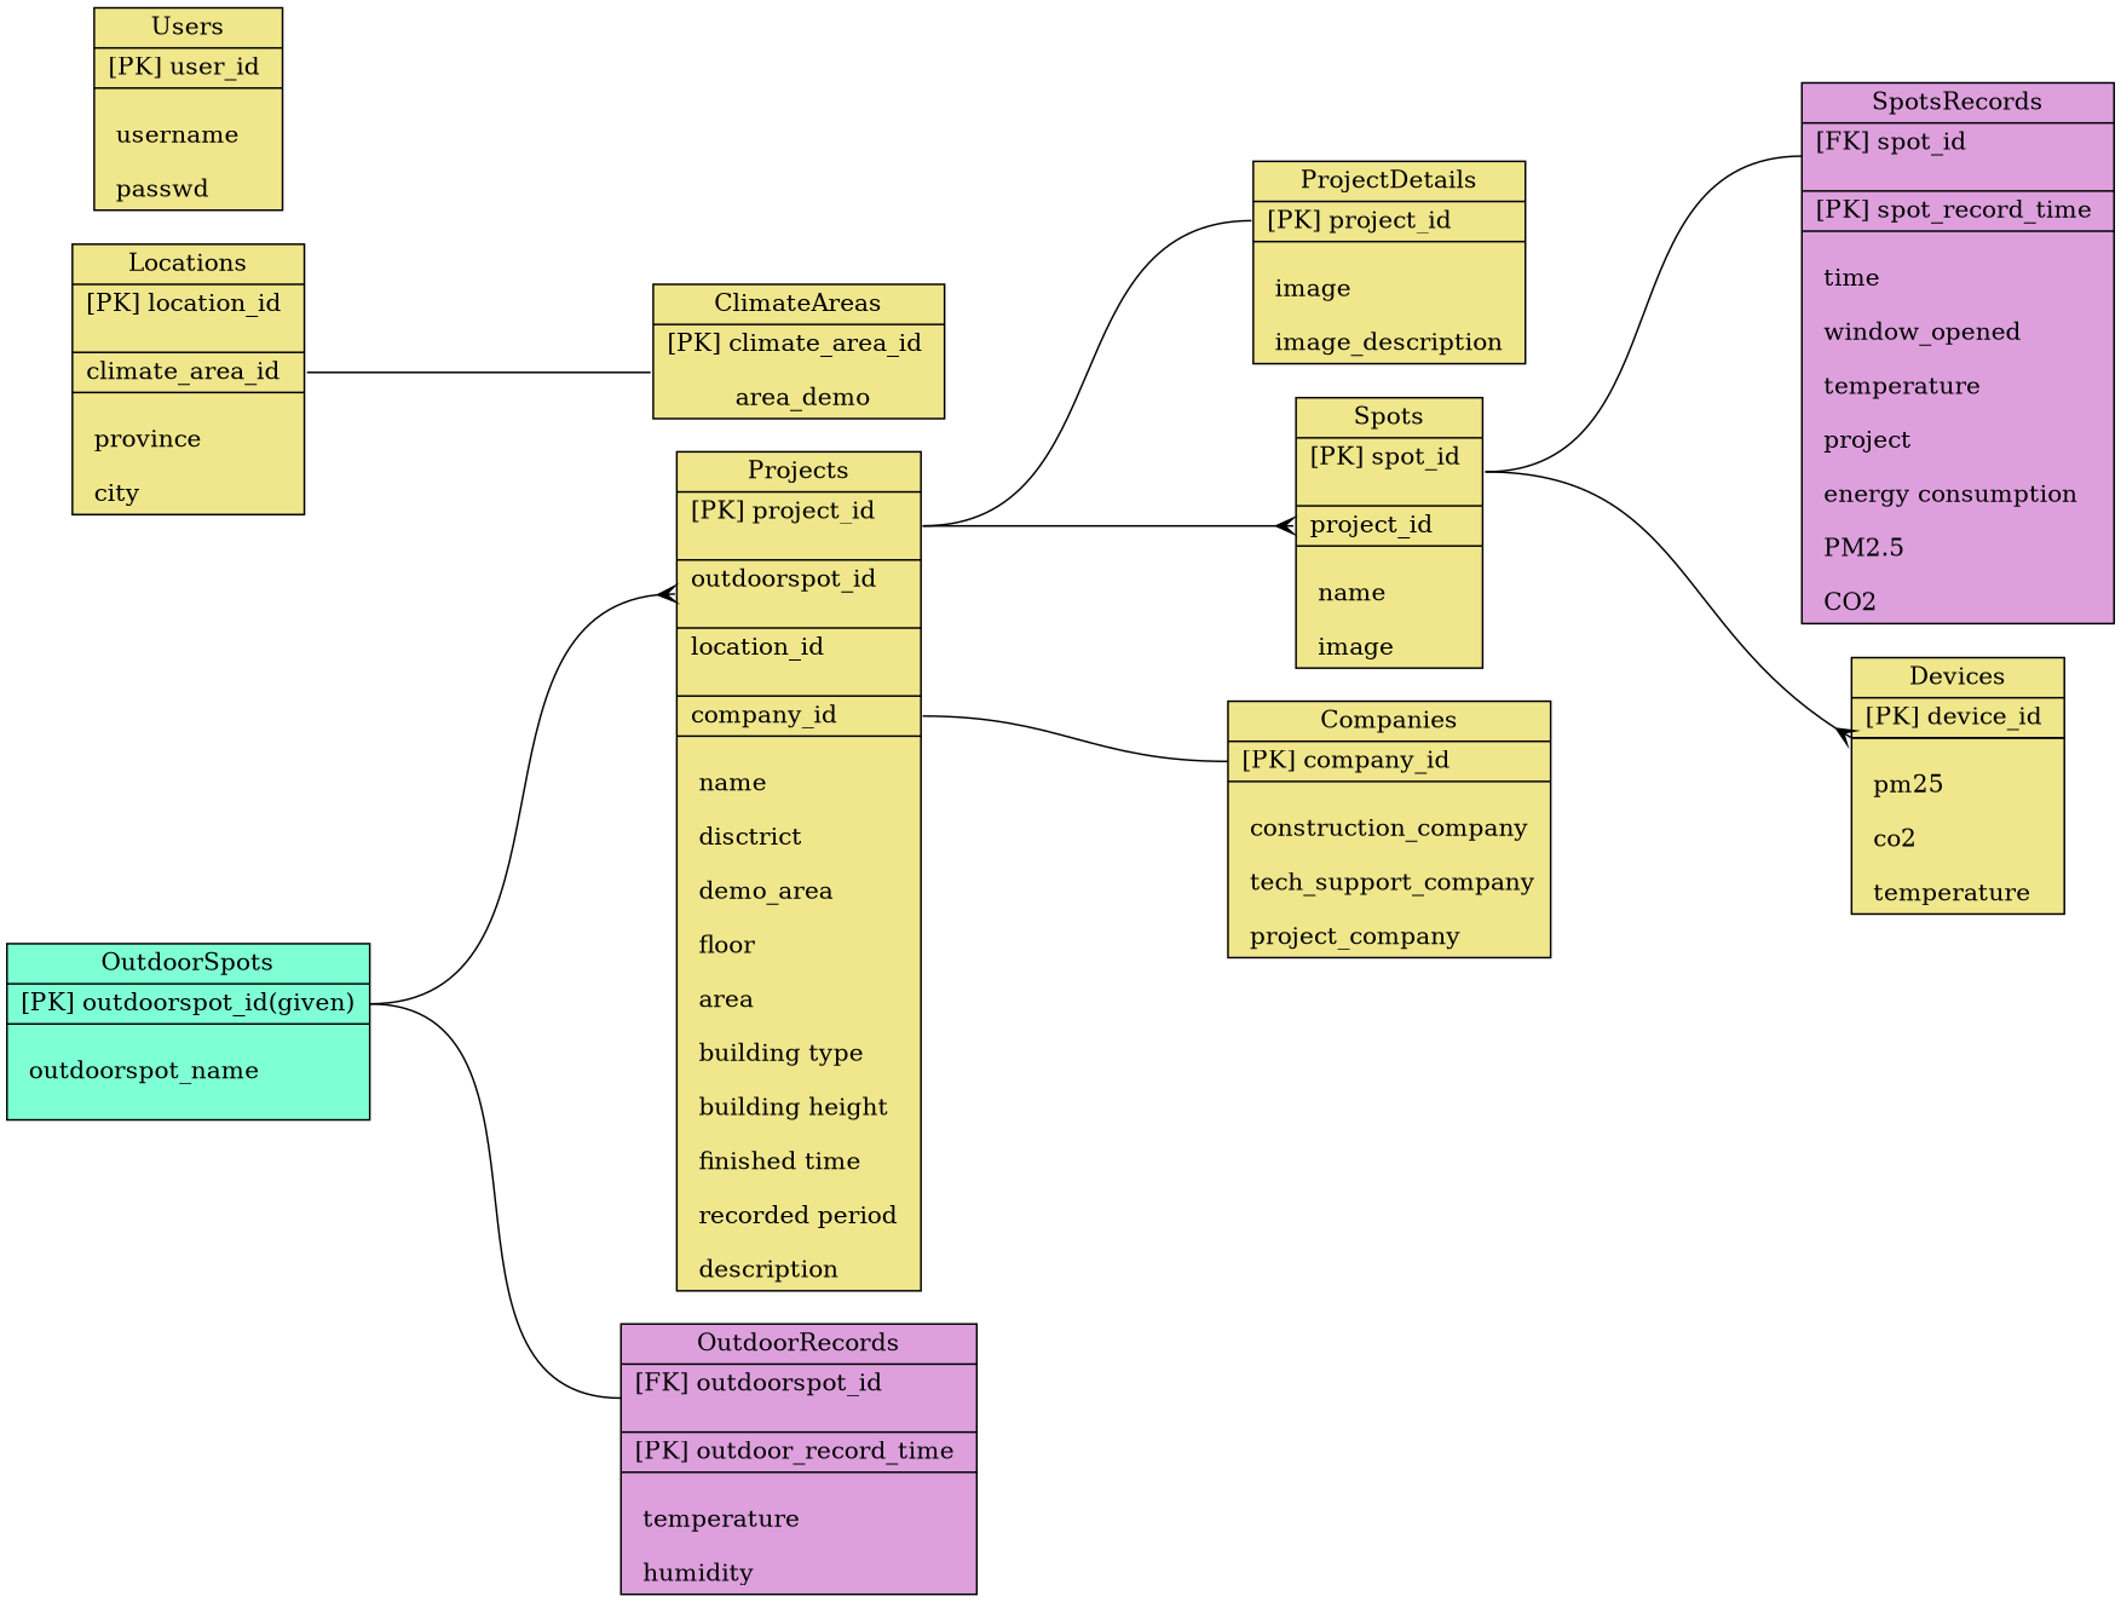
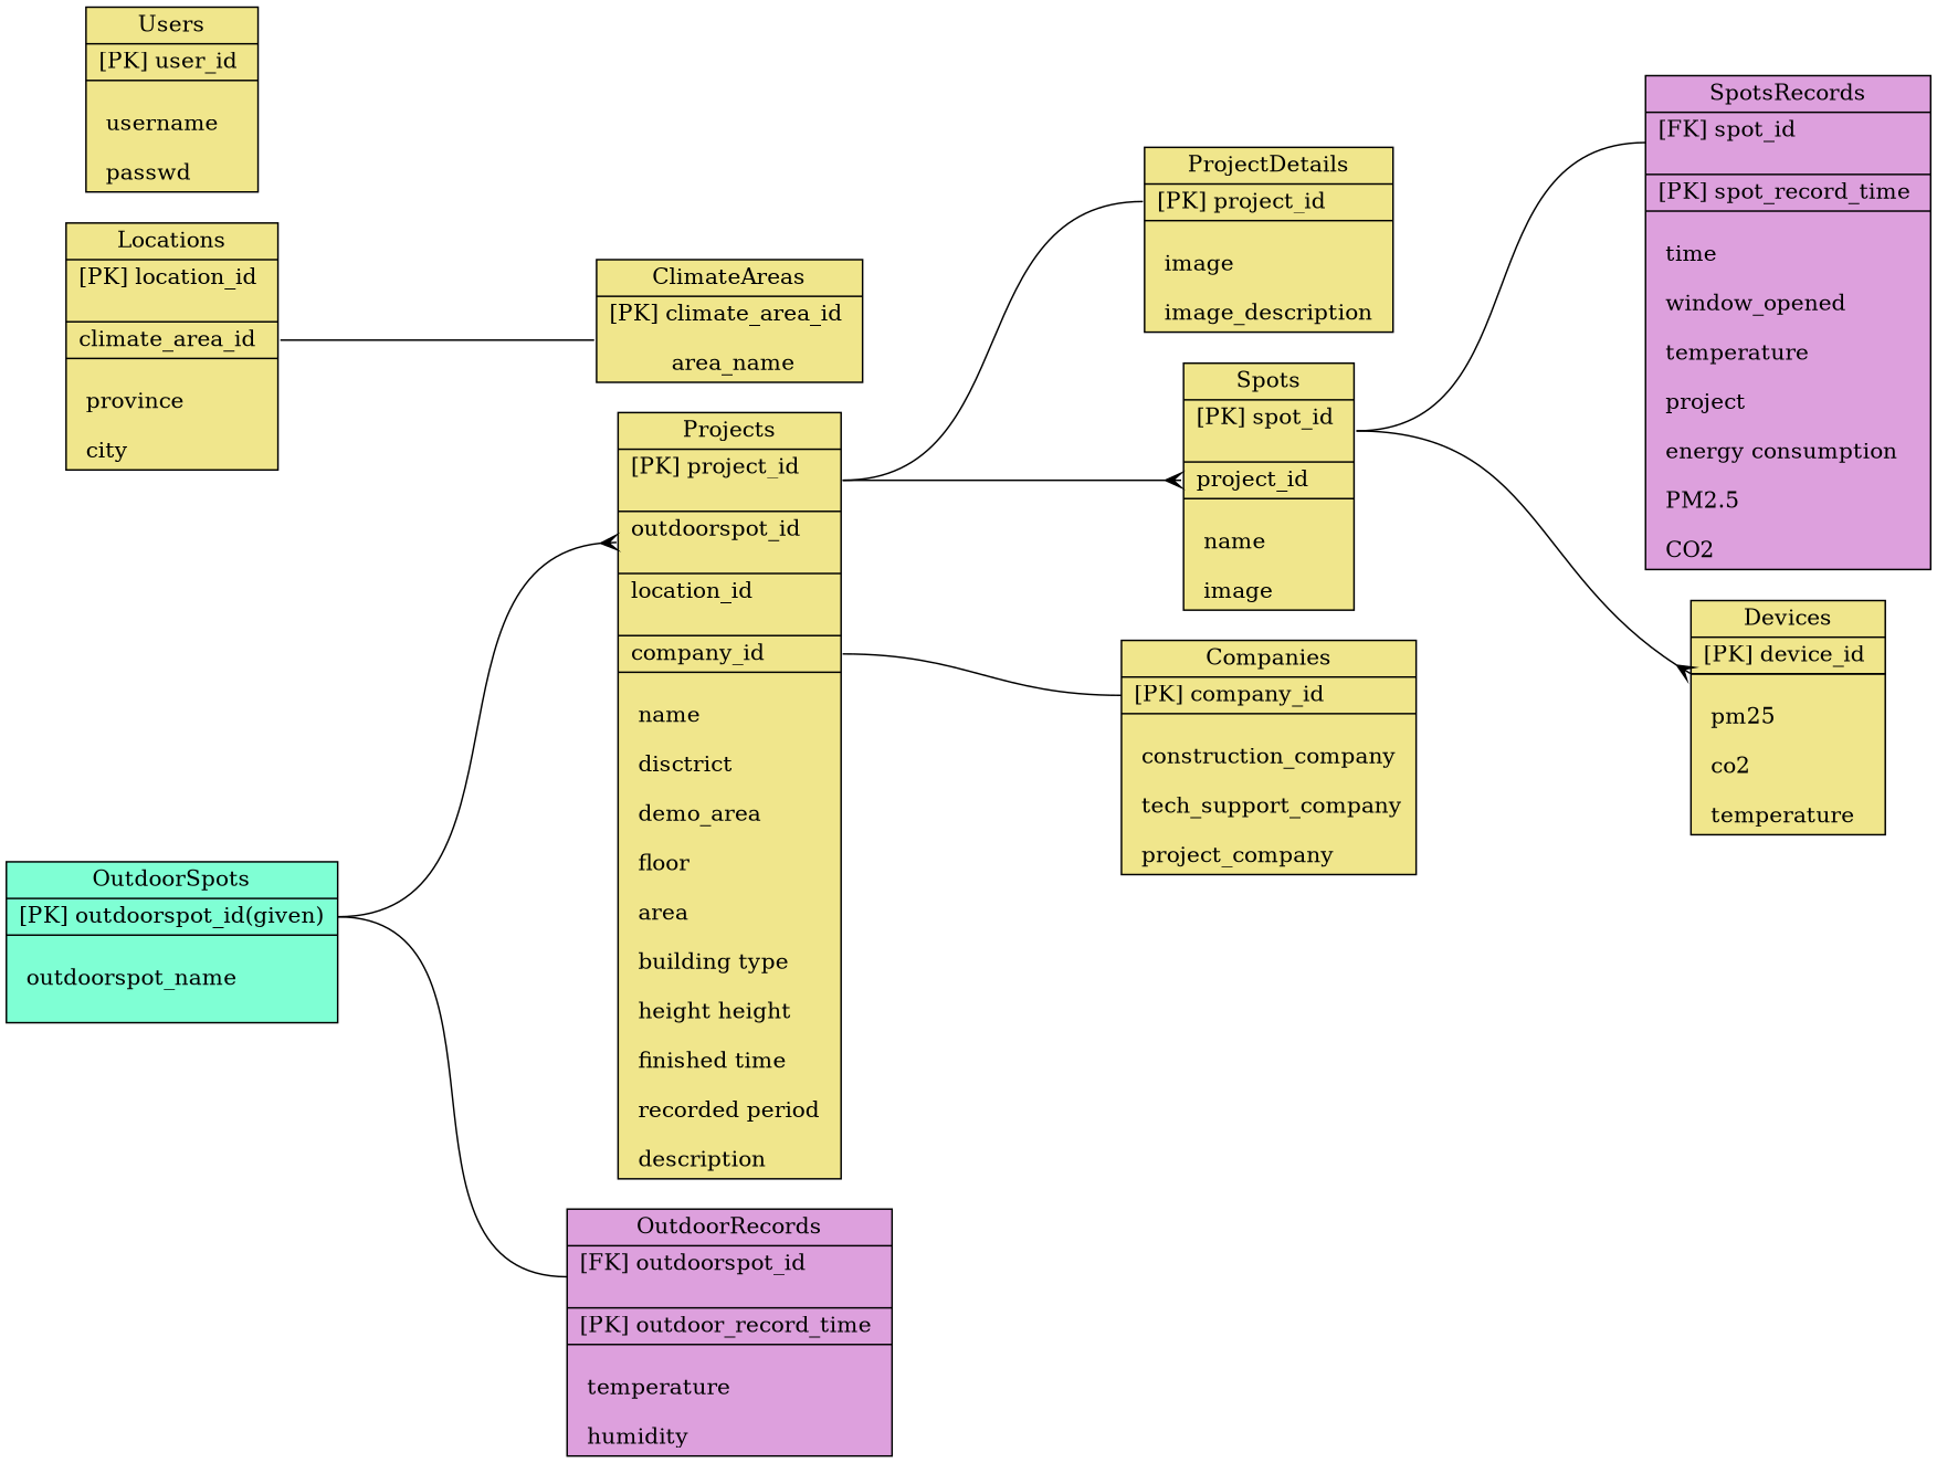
  digraph {
    rankdir=LR
    ranksep=2
    node [fillcolor=khaki shape=record style=filled]
    edge [arrowhead=none tailport=PK_PROJECT_ID]
-   n1 [label="<Project>Projects\n                |<PK_PROJECT_ID>[PK] project_id \l\n                |<FK_PROJECTS_OUTDOOR_SPOT_ID> outdoorspot_id\l\n                |<PROJECTS_LOCATION_ID>location_id \l\n                |<PROJECTS_COMPANY_ID>company_id \l |\n                name \l\n                disctrict\l\n                demo_area \l\n                floor \l\n                area \l\n                building type\l\n                building height \l\n                finished time \l\n                recorded period \l\n                description \l"]
+   n1 [label="<Project>Projects\n                |<PK_PROJECT_ID>[PK] project_id \l\n                |<FK_PROJECTS_OUTDOOR_SPOT_ID> outdoorspot_id\l\n                |<PROJECTS_LOCATION_ID>location_id \l\n                |<PROJECTS_COMPANY_ID>company_id \l |\n                name \l\n                disctrict\l\n                demo_area \l\n                floor \l\n                area \l\n                building type\l\n                height height \l\n                finished time \l\n                recorded period \l\n                description \l"]
    n2 [label="<Companies>Companies\n                |<PK_COMPANY_ID>[PK] company_id \l|\n                construction_company \l\n                tech_support_company\l\n                project_company \l"]
    n3 [label="<ProjectDetails>ProjectDetails\n                |<PK_PROJECT_DETAILS_PROJECT_ID>[PK] project_id \l |\n                image \l\n                image_description \l"]
    n4 [label="<Spots>Spots\n                |<PK_SPOT_ID>[PK] spot_id \l\n                |<FK_SPOTS_PROJECT_ID>project_id \l|\n                name \l\n                image \l"]
    n5 [fillcolor=plum label="<SpotsRecords>SpotsRecords\n                |<PK_SPOT_RECORD_ID>[FK] spot_id\l\n                |<PK_SPOT_RECORD_TIME>[PK] spot_record_time \l |\n                time \l\n                window_opened \l\n                temperature \l\n                project \l\n                energy consumption \l\n                PM2.5 \l\n                CO2 \l "]
    n6 [label="<Devices>Devices\n                |<PK_DEVICES_ID>[PK] device_id \l |\n                <FK_DEVICES_SPOTS_ID>spots_id \l |\n                pm25 \l\n                co2 \l\n                temperature \l "]
    n7 [label="<Locations>Locations\n                |<PK_LOCATION_ID>[PK] location_id \l\n                |<FK_LOCATION_CLIMATE_AREA_ID>climate_area_id\l|\n                province \l\n                city \l "]
-   n8 [label="<ClimateAreas>ClimateAreas\n                |<PK_CLIMATE_AREA_ID>[PK] climate_area_id \l\n                area_demo"]
+   n8 [label="<ClimateAreas>ClimateAreas\n                |<PK_CLIMATE_AREA_ID>[PK] climate_area_id \l\n                area_name"]
    n9 [fillcolor=aquamarine label="<OutdoorSpots>OutdoorSpots\n                |<PK_OUTDOOR_SPOT_ID>[PK] outdoorspot_id(given)\l |\n                outdoorspot_name\l\n                "]
    n10 [fillcolor=plum label="<OutdoorRecords>OutdoorRecords\n                |<FK_OUTDOOR_SPOT_ID>[FK] outdoorspot_id\l\n                |<PK_OUTDOOR_RECORD_TIME>[PK] outdoor_record_time \l|\n                temperature \l\n                humidity \l"]
    n11 [label="<Users>Users\n                |<PK_USER_ID>[PK] user_id \l |\n                username \l\n                passwd \l"]
    n1 -> n2 [headport=PK_COMPANY_ID tailport=PROJECTS_COMPANY_ID]
    n1 -> n3 [headport=PK_PROJECT_DETAILS_PROJECT_ID]
    n1 -> n4 [arrowhead=crow headport=FK_SPOTS_PROJECT_ID]
    n4 -> n5 [headport=PK_SPOT_RECORD_ID tailport=PK_SPOT_ID]
    n4 -> n6 [arrowhead=crow headport=FK_DEVICES_SPOTS_ID tailport=PK_SPOT_ID]
    n7 -> n8 [headport=PK_CLIMATE_AREA_ID tailport=FK_LOCATION_CLIMATE_AREA_ID]
    n9 -> n1 [arrowhead=crow headport=FK_PROJECTS_OUTDOOR_SPOT_ID tailport=PK_OUTDOOR_SPOT_ID]
    n9 -> n10 [headport=FK_OUTDOOR_SPOT_ID tailport=PK_OUTDOOR_SPOT_ID]
  }
